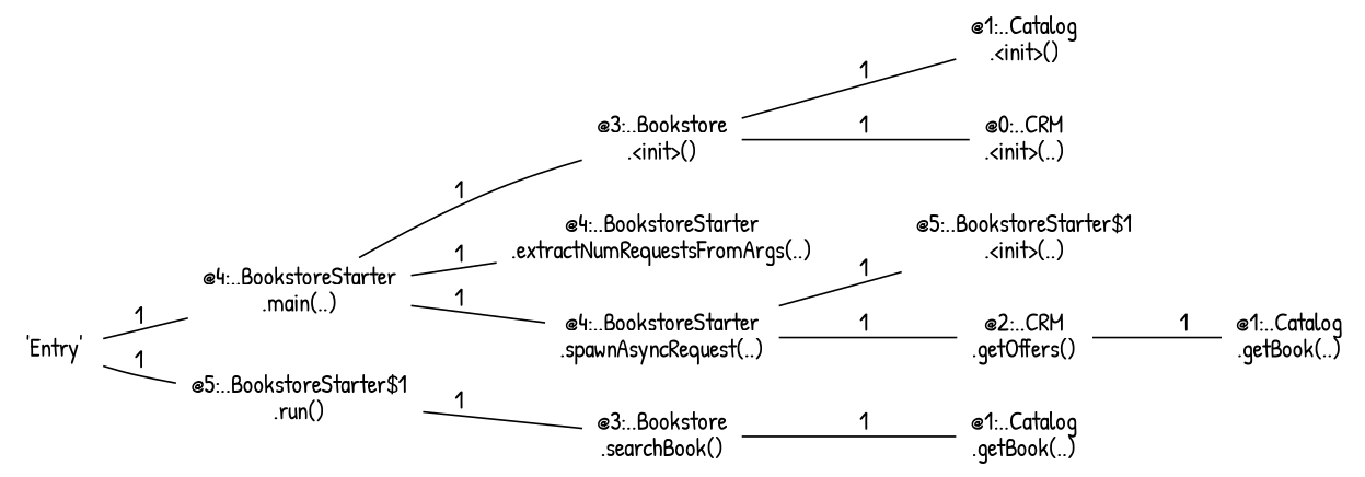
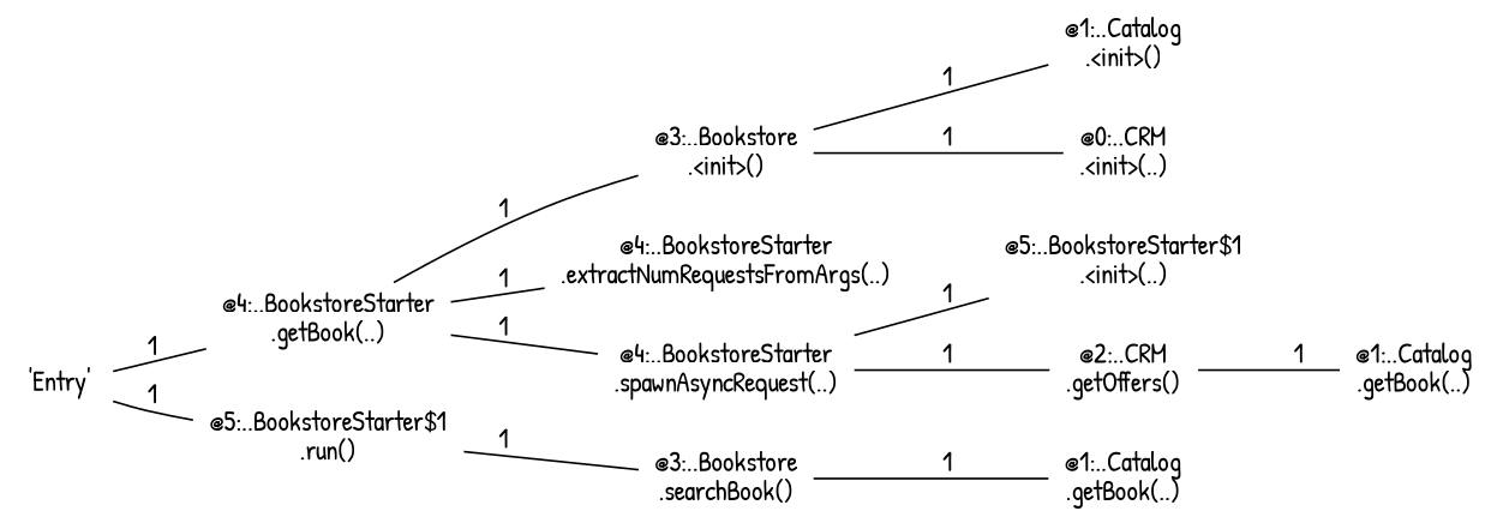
  digraph {
    fontname="Patrick Hand"
    rankdir=LR
    node [fontname="Patrick Hand" shape=none]
    edge [arrowhead=none fontname="Patrick Hand" style=solid]
    n1 [label="'Entry'"]
-   n2 [label="@4:..BookstoreStarter\n.main(..)"]
+   n2 [label="@4:..BookstoreStarter\n.getBook(..)"]
    n3 [label="@5:..BookstoreStarter$1\n.run()"]
    n4 [label="@3:..Bookstore\n.<init>()"]
    n5 [label="@4:..BookstoreStarter\n.extractNumRequestsFromArgs(..)"]
    n6 [label="@4:..BookstoreStarter\n.spawnAsyncRequest(..)"]
    n7 [label="@3:..Bookstore\n.searchBook()"]
    n8 [label="@1:..Catalog\n.<init>()"]
    n9 [label="@0:..CRM\n.<init>(..)"]
    n10 [label="@5:..BookstoreStarter$1\n.<init>(..)"]
    n11 [label="@2:..CRM\n.getOffers()"]
    n12 [label="@1:..Catalog\n.getBook(..)"]
    n13 [label="@1:..Catalog\n.getBook(..)"]
    n1 -> n2 [label=1]
    n1 -> n3 [label=1]
    n2 -> n4 [label=1]
    n2 -> n5 [label=1]
    n2 -> n6 [label=1]
    n3 -> n7 [label=1]
    n4 -> n8 [label=1]
    n4 -> n9 [label=1]
    n6 -> n10 [label=1]
    n6 -> n11 [label=1]
    n7 -> n12 [label=1]
    n11 -> n13 [label=1]
  }
